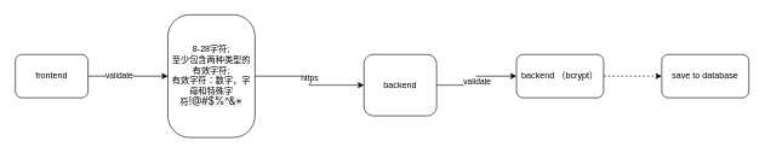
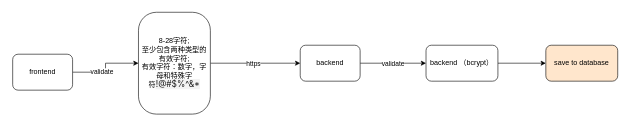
  <mxCell id="0" />
  <mxCell id="1" parent="0" />
  <mxCell id="2" value="" style="edgeStyle=orthogonalEdgeStyle;rounded=0;orthogonalLoop=1;jettySize=auto;html=1;" edge="1" parent="1" source="4" target="13"><mxGeometry relative="1" as="geometry" /></mxCell>
  <mxCell id="3" value="validate" style="edgeLabel;html=1;align=center;verticalAlign=middle;resizable=0;points=[];" vertex="1" connectable="0" parent="2"><mxGeometry x="-0.236" y="1" relative="1" as="geometry"><mxPoint as="offset" /></mxGeometry></mxCell>
- <mxCell id="4" value="frontend" style="rounded=1;whiteSpace=wrap;html=1;" vertex="1" parent="1"><mxGeometry x="20" y="75" width="100" height="60" as="geometry" /></mxCell>
+ <mxCell id="4" value="frontend" style="rounded=1;whiteSpace=wrap;html=1;" vertex="1" parent="1"><mxGeometry x="20" y="90" width="100" height="60" as="geometry" /></mxCell>
  <mxCell id="5" value="" style="edgeStyle=orthogonalEdgeStyle;rounded=0;orthogonalLoop=1;jettySize=auto;html=1;" edge="1" parent="1" source="7" target="9"><mxGeometry relative="1" as="geometry" /></mxCell>
  <mxCell id="6" value="validate" style="edgeLabel;html=1;align=center;verticalAlign=middle;resizable=0;points=[];" vertex="1" connectable="0" parent="5"><mxGeometry x="-0.018" relative="1" as="geometry"><mxPoint as="offset" /></mxGeometry></mxCell>
- <mxCell id="7" value="backend" style="rounded=1;whiteSpace=wrap;html=1;" vertex="1" parent="1"><mxGeometry x="500" y="75" width="100" height="85" as="geometry" /></mxCell>
- <mxCell id="8" value="" style="edgeStyle=orthogonalEdgeStyle;rounded=0;orthogonalLoop=1;jettySize=auto;html=1;dashed=1;" edge="1" parent="1" source="9" target="10"><mxGeometry relative="1" as="geometry" /></mxCell>
+ <mxCell id="7" value="backend" style="rounded=1;whiteSpace=wrap;html=1;" vertex="1" parent="1"><mxGeometry x="500" y="75" width="100" height="60" as="geometry" /></mxCell>
+ <mxCell id="8" value="" style="edgeStyle=orthogonalEdgeStyle;rounded=0;orthogonalLoop=1;jettySize=auto;html=1;" edge="1" parent="1" source="9" target="10"><mxGeometry relative="1" as="geometry" /></mxCell>
  <mxCell id="9" value="backend （bcrypt）" style="whiteSpace=wrap;html=1;rounded=1;" vertex="1" parent="1"><mxGeometry x="710" y="75" width="120" height="60" as="geometry" /></mxCell>
- <mxCell id="10" value="save to database" style="whiteSpace=wrap;html=1;rounded=1;" vertex="1" parent="1"><mxGeometry x="910" y="75" width="120" height="60" as="geometry" /></mxCell>
+ <mxCell id="10" value="save to database" style="whiteSpace=wrap;html=1;rounded=1;fillColor=#ffe6cc;" vertex="1" parent="1"><mxGeometry x="910" y="75" width="120" height="60" as="geometry" /></mxCell>
  <mxCell id="11" style="edgeStyle=orthogonalEdgeStyle;rounded=0;orthogonalLoop=1;jettySize=auto;html=1;exitX=1;exitY=0.5;exitDx=0;exitDy=0;entryX=0;entryY=0.5;entryDx=0;entryDy=0;" edge="1" parent="1" source="13" target="7"><mxGeometry relative="1" as="geometry" /></mxCell>
  <mxCell id="12" value="https" style="edgeLabel;html=1;align=center;verticalAlign=middle;resizable=0;points=[];" vertex="1" connectable="0" parent="11"><mxGeometry x="-0.053" y="-1" relative="1" as="geometry"><mxPoint as="offset" /></mxGeometry></mxCell>
  <mxCell id="13" value="8-28字符;&lt;div&gt;至少包含两种类型的有效字符;&lt;br&gt;&lt;div&gt;有效字符：数字，字母和特殊字符&lt;span style=&quot;background-color: rgb(243, 243, 243); color: rgba(0, 0, 0, 0.9); font-family: &amp;quot;PingFang SC&amp;quot;, -apple-system, BlinkMacSystemFont, &amp;quot;Segoe UI&amp;quot;, Roboto, Ubuntu, &amp;quot;Helvetica Neue&amp;quot;, Helvetica, Arial, &amp;quot;Hiragino Sans GB&amp;quot;, &amp;quot;Microsoft YaHei UI&amp;quot;, &amp;quot;Microsoft YaHei&amp;quot;, &amp;quot;Source Han Sans CN&amp;quot;, sans-serif; font-size: 14px; text-align: left;&quot;&gt;!@#$%^&amp;amp;*&lt;/span&gt;&lt;/div&gt;&lt;/div&gt;" style="whiteSpace=wrap;html=1;rounded=1;arcSize=25;" vertex="1" parent="1"><mxGeometry x="230" y="20" width="120" height="170" as="geometry" /></mxCell>
